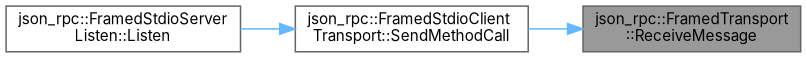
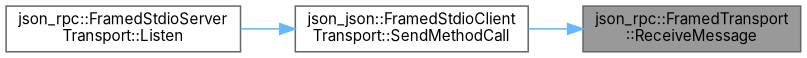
  digraph {
    fontname=Inter
    rankdir=RL
    node [color=grey40 fillcolor=white fontname=Inter fontsize=10 shape=box style=filled]
    edge [color=steelblue1 dir=back fontname=Inter fontsize=10 labelfontname=Helvetica labelfontsize=10 style=solid]
    n1 [color=gray40 fillcolor=grey60 fontcolor=black height=0.2 label="json_rpc::FramedTransport\l::ReceiveMessage" width=0.4]
-   n2 [height=0.2 label="json_rpc::FramedStdioClient\lTransport::SendMethodCall" width=0.4]
-   n3 [height=0.2 label="json_rpc::FramedStdioServer\lListen::Listen" width=0.4]
+   n2 [height=0.2 label="json_json::FramedStdioClient\lTransport::SendMethodCall" width=0.4]
+   n3 [height=0.2 label="json_rpc::FramedStdioServer\lTransport::Listen" width=0.4]
    n1 -> n2
    n2 -> n3
  }
